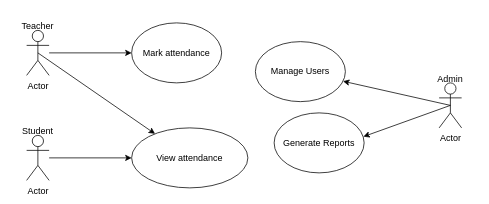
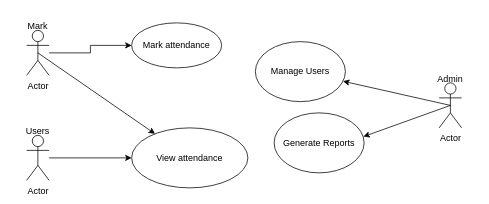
  <mxCell id="0" />
  <mxCell id="1" parent="0" />
  <mxCell id="2" value="Actor" style="shape=umlActor;verticalLabelPosition=bottom;verticalAlign=top;html=1;outlineConnect=0;" vertex="1" parent="1"><mxGeometry x="585" y="110" width="30" height="60" as="geometry" /></mxCell>
  <mxCell id="3" value="Manage Users" style="ellipse;whiteSpace=wrap;html=1;" vertex="1" parent="1"><mxGeometry x="340" y="55" width="120" height="80" as="geometry" /></mxCell>
  <mxCell id="4" value="Generate Reports" style="ellipse;whiteSpace=wrap;html=1;" vertex="1" parent="1"><mxGeometry x="365" y="150" width="120" height="80" as="geometry" /></mxCell>
  <mxCell id="5" value="" style="endArrow=classic;html=1;rounded=0;exitX=0.5;exitY=0.5;exitDx=0;exitDy=0;exitPerimeter=0;" edge="1" parent="1" source="2" target="3"><mxGeometry width="50" height="50" relative="1" as="geometry"><mxPoint x="355" y="150" as="sourcePoint" /><mxPoint x="405" y="100" as="targetPoint" /></mxGeometry></mxCell>
  <mxCell id="6" value="" style="endArrow=classic;html=1;rounded=0;exitX=0.5;exitY=0.5;exitDx=0;exitDy=0;exitPerimeter=0;entryX=0.992;entryY=0.396;entryDx=0;entryDy=0;entryPerimeter=0;" edge="1" parent="1" source="2" target="4"><mxGeometry width="50" height="50" relative="1" as="geometry"><mxPoint x="355" y="150" as="sourcePoint" /><mxPoint x="405" y="100" as="targetPoint" /></mxGeometry></mxCell>
  <mxCell id="7" value="" style="edgeStyle=orthogonalEdgeStyle;rounded=0;orthogonalLoop=1;jettySize=auto;html=1;" edge="1" parent="1" source="8" target="11"><mxGeometry relative="1" as="geometry" /></mxCell>
  <mxCell id="8" value="Actor" style="shape=umlActor;verticalLabelPosition=bottom;verticalAlign=top;html=1;outlineConnect=0;" vertex="1" parent="1"><mxGeometry x="35" y="40" width="30" height="60" as="geometry" /></mxCell>
  <mxCell id="9" value="" style="edgeStyle=orthogonalEdgeStyle;rounded=0;orthogonalLoop=1;jettySize=auto;html=1;" edge="1" parent="1" source="10" target="12"><mxGeometry relative="1" as="geometry" /></mxCell>
  <mxCell id="10" value="Actor" style="shape=umlActor;verticalLabelPosition=bottom;verticalAlign=top;html=1;outlineConnect=0;" vertex="1" parent="1"><mxGeometry x="35" y="180" width="30" height="60" as="geometry" /></mxCell>
- <mxCell id="11" value="Mark attendance" style="ellipse;whiteSpace=wrap;html=1;" vertex="1" parent="1"><mxGeometry x="175" y="30" width="120" height="80" as="geometry" /></mxCell>
+ <mxCell id="11" value="Mark attendance" style="ellipse;whiteSpace=wrap;html=1;" vertex="1" parent="1"><mxGeometry x="175" y="30" width="120" height="60" as="geometry" /></mxCell>
  <mxCell id="12" value="View attendance" style="ellipse;whiteSpace=wrap;html=1;" vertex="1" parent="1"><mxGeometry x="175" y="170" width="155" height="80" as="geometry" /></mxCell>
  <mxCell id="13" value="" style="endArrow=classic;html=1;rounded=0;exitX=0.5;exitY=0.5;exitDx=0;exitDy=0;exitPerimeter=0;" edge="1" parent="1" source="8" target="12"><mxGeometry width="50" height="50" relative="1" as="geometry"><mxPoint x="355" y="150" as="sourcePoint" /><mxPoint x="405" y="100" as="targetPoint" /></mxGeometry></mxCell>
  <mxCell id="14" value="Admin" style="text;html=1;align=center;verticalAlign=middle;whiteSpace=wrap;rounded=0;" vertex="1" parent="1"><mxGeometry x="570" y="90" width="60" height="30" as="geometry" /></mxCell>
- <mxCell id="15" value="Teacher" style="text;html=1;align=center;verticalAlign=middle;whiteSpace=wrap;rounded=0;" vertex="1" parent="1"><mxGeometry x="20" y="20" width="60" height="30" as="geometry" /></mxCell>
- <mxCell id="16" value="Student" style="text;html=1;align=center;verticalAlign=middle;whiteSpace=wrap;rounded=0;" vertex="1" parent="1"><mxGeometry x="20" y="160" width="60" height="30" as="geometry" /></mxCell>
+ <mxCell id="15" value="Mark" style="text;html=1;align=center;verticalAlign=middle;whiteSpace=wrap;rounded=0;" vertex="1" parent="1"><mxGeometry x="20" y="20" width="60" height="30" as="geometry" /></mxCell>
+ <mxCell id="16" value="Users" style="text;html=1;align=center;verticalAlign=middle;whiteSpace=wrap;rounded=0;" vertex="1" parent="1"><mxGeometry x="20" y="160" width="60" height="30" as="geometry" /></mxCell>
